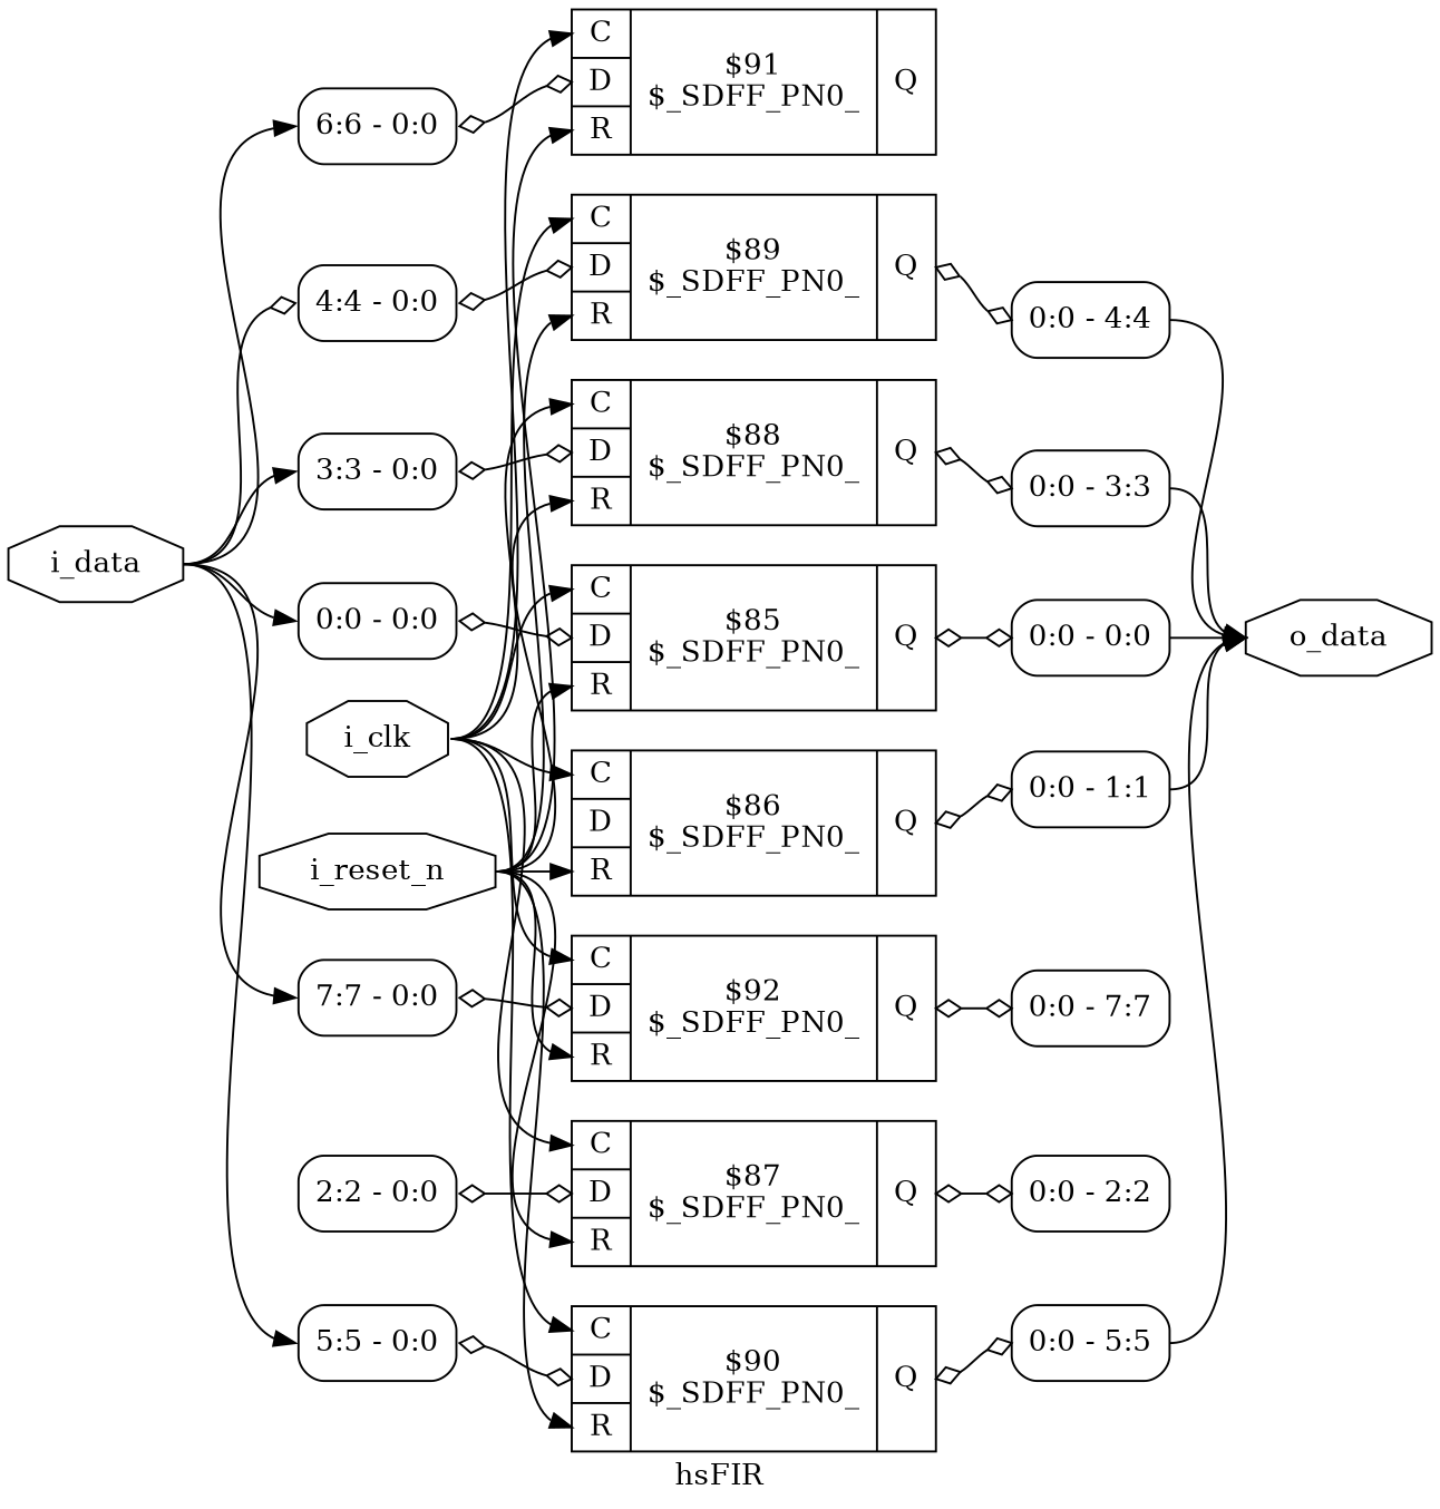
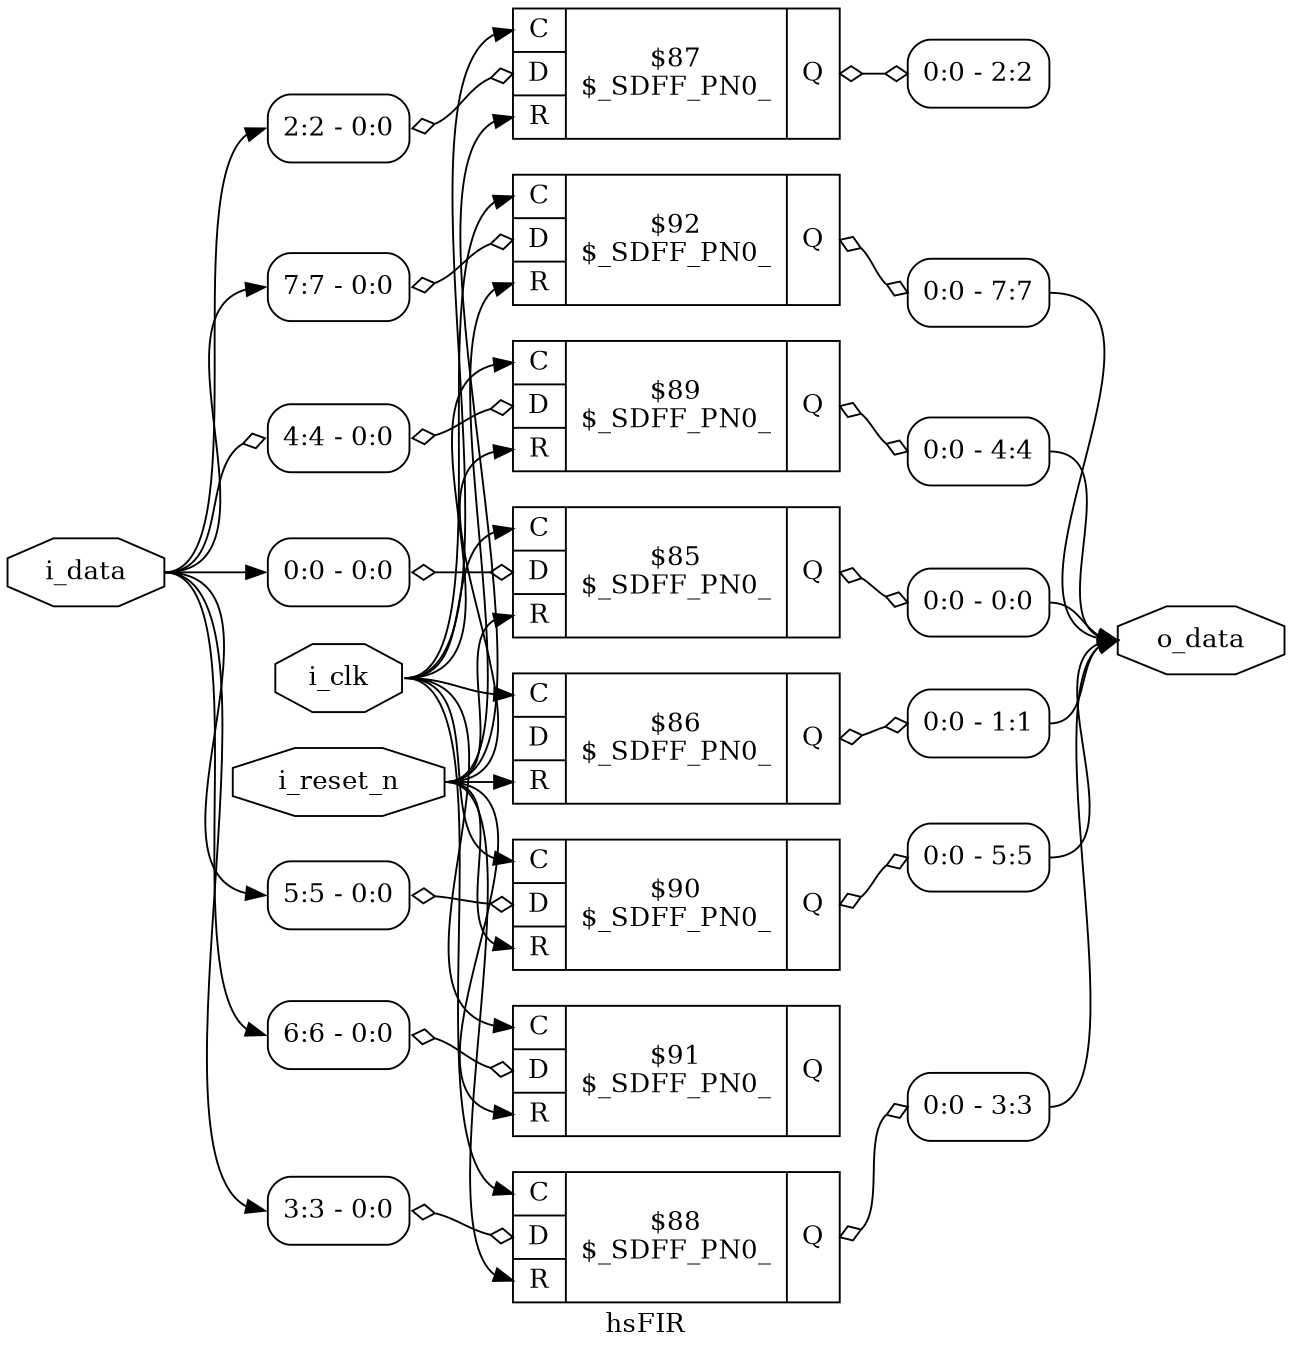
  digraph {
    label=hsFIR
    rankdir=LR
    remincross=true
    node [color=black fontcolor=black shape=record style=rounded]
    edge [color=black fontcolor=black headport=w tailport=e]
    n1 [label=i_clk shape=octagon style=""]
    n2 [label="{{<p5> C|<p6> D|<p7> R}|$85\n$_SDFF_PN0_|{<p8> Q}}" color="" fontcolor="" style=""]
    n3 [label="{{<p5> C|<p6> D|<p7> R}|$86\n$_SDFF_PN0_|{<p8> Q}}" color="" fontcolor="" style=""]
    n4 [label="{{<p5> C|<p6> D|<p7> R}|$87\n$_SDFF_PN0_|{<p8> Q}}" color="" fontcolor="" style=""]
    n5 [label="{{<p5> C|<p6> D|<p7> R}|$88\n$_SDFF_PN0_|{<p8> Q}}" color="" fontcolor="" style=""]
    n6 [label="{{<p5> C|<p6> D|<p7> R}|$89\n$_SDFF_PN0_|{<p8> Q}}" color="" fontcolor="" style=""]
    n7 [label="{{<p5> C|<p6> D|<p7> R}|$90\n$_SDFF_PN0_|{<p8> Q}}" color="" fontcolor="" style=""]
    n8 [label="{{<p5> C|<p6> D|<p7> R}|$91\n$_SDFF_PN0_|{<p8> Q}}" color="" fontcolor="" style=""]
    n9 [label="{{<p5> C|<p6> D|<p7> R}|$92\n$_SDFF_PN0_|{<p8> Q}}" color="" fontcolor="" style=""]
    n10 [label="<s0> 0:0 - 0:0 "]
    n11 [label="<s0> 0:0 - 1:1 "]
    n12 [label="<s0> 0:0 - 2:2 "]
    n13 [label="<s0> 0:0 - 3:3 "]
    n14 [label="<s0> 0:0 - 4:4 "]
    n15 [label="<s0> 0:0 - 5:5 "]
    n16 [label="<s0> 0:0 - 7:7 "]
    n17 [label=i_data shape=octagon style=""]
    n18 [label="<s0> 0:0 - 0:0 "]
    n19 [label="<s0> 2:2 - 0:0 "]
    n20 [label="<s0> 3:3 - 0:0 "]
    n21 [label="<s0> 4:4 - 0:0 "]
    n22 [label="<s0> 5:5 - 0:0 "]
    n23 [label="<s0> 6:6 - 0:0 "]
    n24 [label="<s0> 7:7 - 0:0 "]
    n25 [label=i_reset_n shape=octagon style=""]
    n26 [label=o_data shape=octagon style=""]
    n1 -> n2 [headport="p5:w"]
    n1 -> n3 [headport="p5:w"]
    n1 -> n4 [headport="p5:w"]
    n1 -> n5 [headport="p5:w"]
    n1 -> n6 [headport="p5:w"]
    n1 -> n7 [headport="p5:w"]
    n1 -> n8 [headport="p5:w"]
    n1 -> n9 [headport="p5:w"]
    n2 -> n10 [arrowhead=odiamond arrowtail=odiamond dir=both tailport="p8:e"]
    n3 -> n11 [arrowhead=odiamond arrowtail=odiamond dir=both tailport="p8:e"]
    n4 -> n12 [arrowhead=odiamond arrowtail=odiamond dir=both tailport="p8:e"]
    n5 -> n13 [arrowhead=odiamond arrowtail=odiamond dir=both tailport="p8:e"]
    n6 -> n14 [arrowhead=odiamond arrowtail=odiamond dir=both tailport="p8:e"]
    n7 -> n15 [arrowhead=odiamond arrowtail=odiamond dir=both tailport="p8:e"]
    n9 -> n16 [arrowhead=odiamond arrowtail=odiamond dir=both tailport="p8:e"]
    n10 -> n26 [tailport="s0:e"]
    n11 -> n26 [tailport="s0:e"]
    n13 -> n26 [tailport="s0:e"]
    n14 -> n26 [tailport="s0:e"]
    n15 -> n26 [tailport="s0:e"]
+   n16 -> n26 [tailport="s0:e"]
    n17 -> n18 [headport="s0:w"]
+   n17 -> n19 [headport="s0:w"]
    n17 -> n20 [headport="s0:w"]
    n17 -> n21 [arrowhead=odiamond headport="s0:w"]
    n17 -> n22 [headport="s0:w"]
    n17 -> n23 [headport="s0:w"]
    n17 -> n24 [headport="s0:w"]
    n18 -> n2 [arrowhead=odiamond arrowtail=odiamond dir=both headport="p6:w"]
    n19 -> n4 [arrowhead=odiamond arrowtail=odiamond dir=both headport="p6:w"]
    n20 -> n5 [arrowhead=odiamond arrowtail=odiamond dir=both headport="p6:w"]
    n21 -> n6 [arrowhead=odiamond arrowtail=odiamond dir=both headport="p6:w"]
    n22 -> n7 [arrowhead=odiamond arrowtail=odiamond dir=both headport="p6:w"]
    n23 -> n8 [arrowhead=odiamond arrowtail=odiamond dir=both headport="p6:w"]
    n24 -> n9 [arrowhead=odiamond arrowtail=odiamond dir=both headport="p6:w"]
    n25 -> n2 [headport="p7:w"]
    n25 -> n3 [headport="p7:w"]
    n25 -> n4 [headport="p7:w"]
    n25 -> n5 [headport="p7:w"]
    n25 -> n6 [headport="p7:w"]
    n25 -> n7 [headport="p7:w"]
    n25 -> n8 [headport="p7:w"]
    n25 -> n9 [headport="p7:w"]
  }
